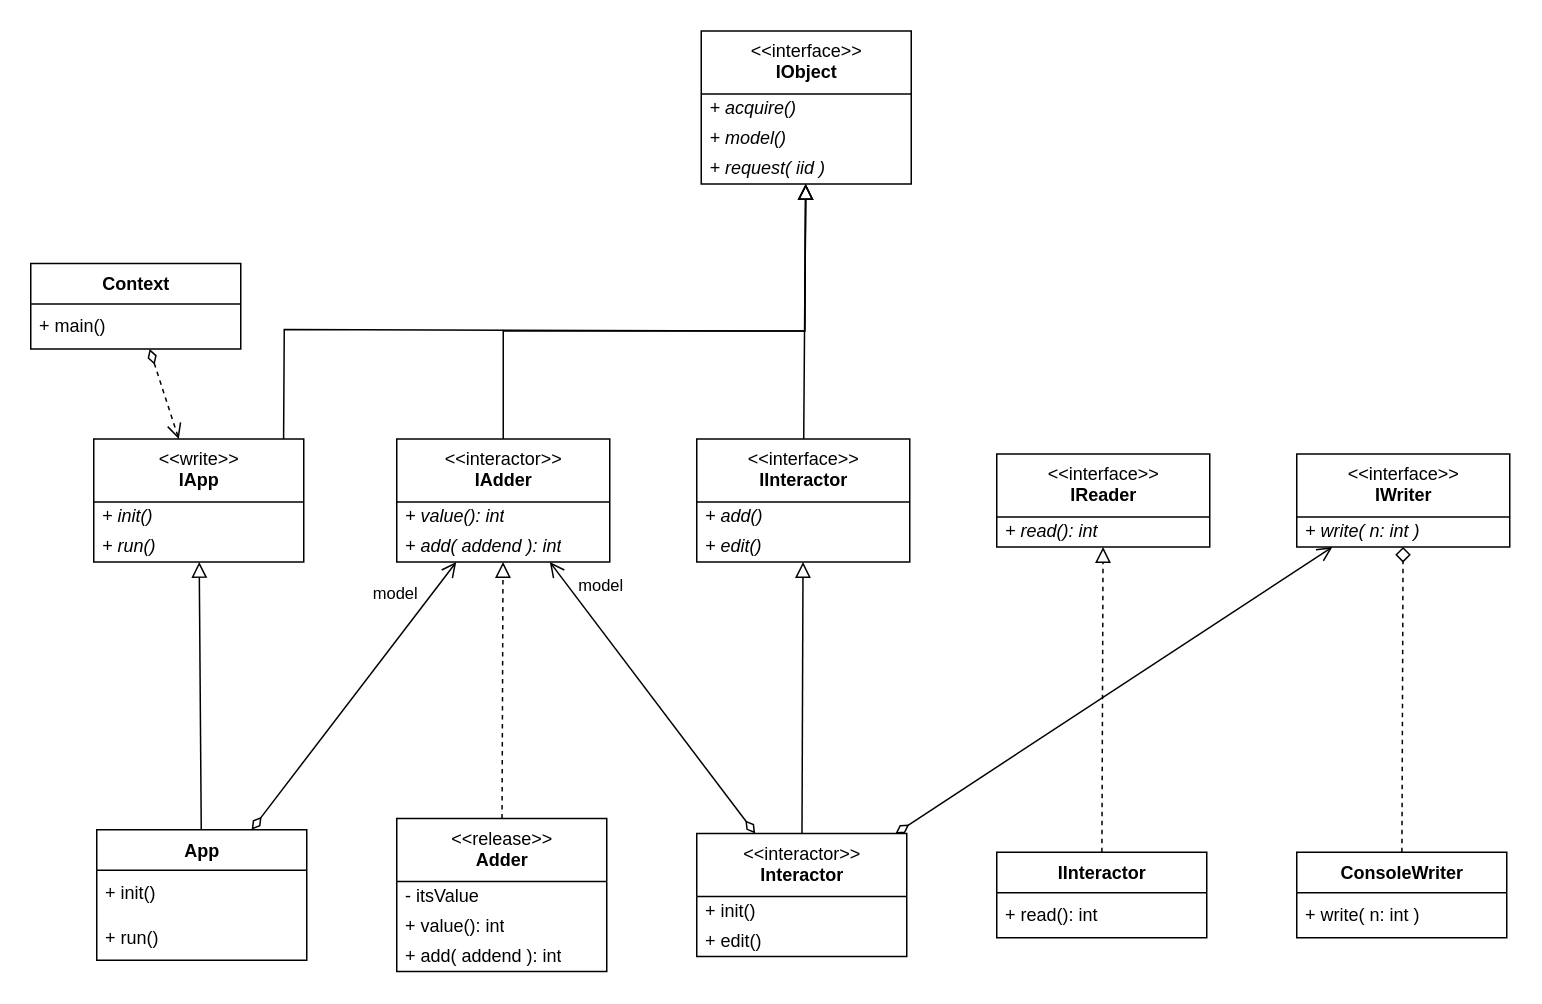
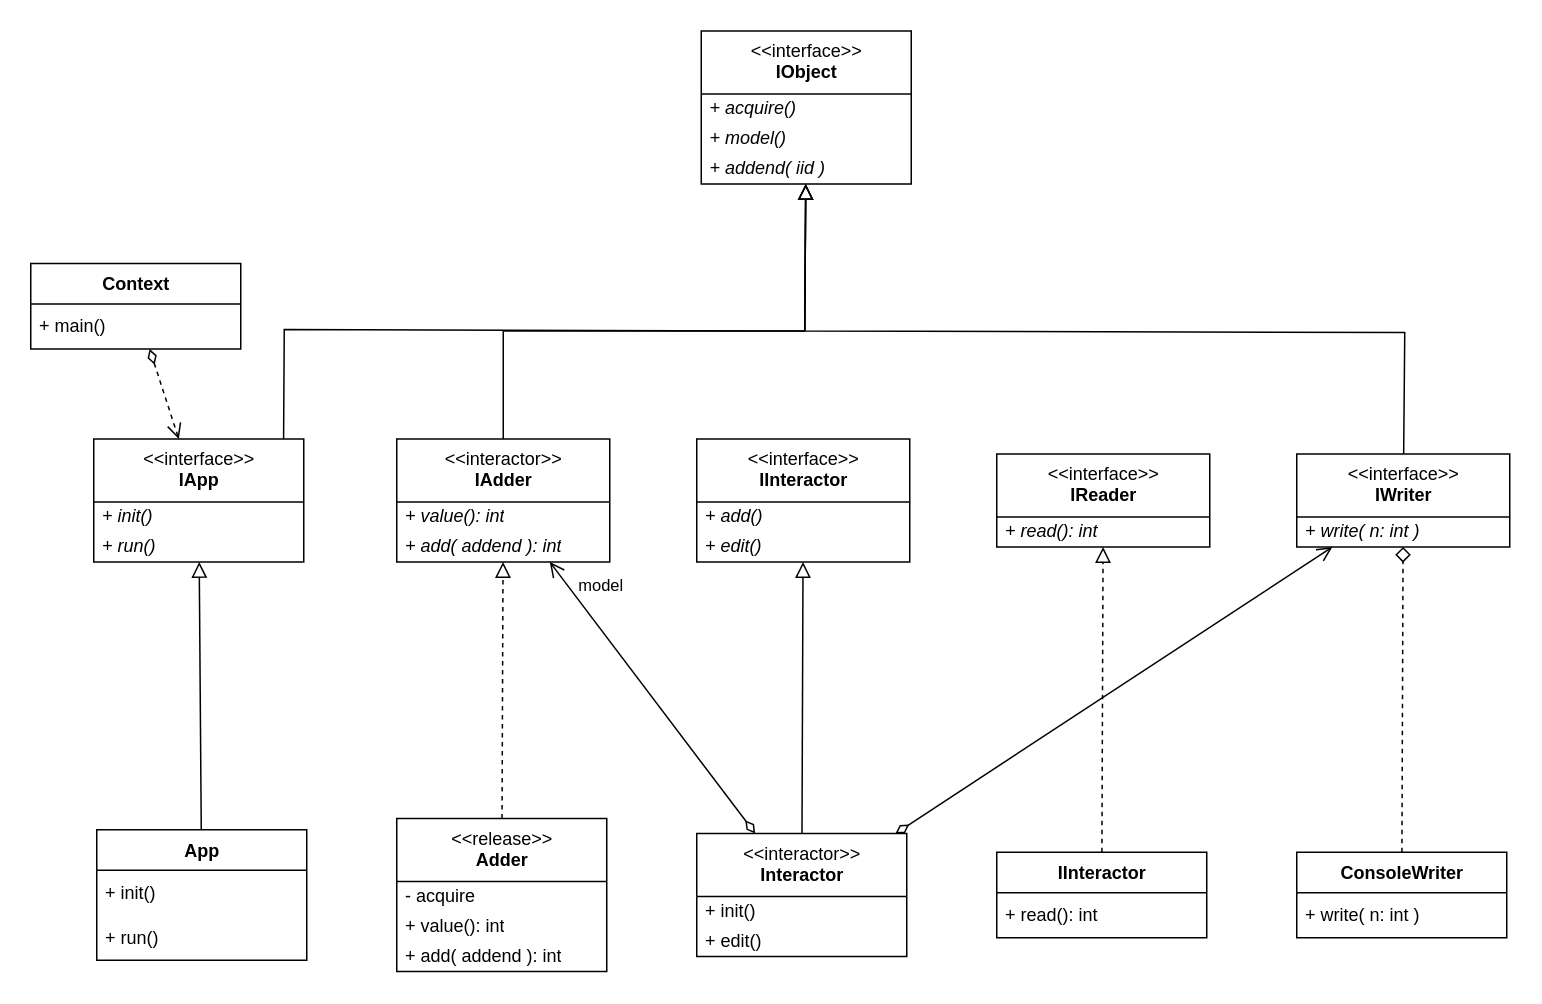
  <mxCell id="0" />
  <mxCell id="1" parent="0" />
  <mxCell id="2" value="&amp;lt;&amp;lt;interface&amp;gt;&amp;gt;&lt;br&gt;&lt;b&gt;IObject&lt;/b&gt;" style="swimlane;fontStyle=0;align=center;verticalAlign=top;childLayout=stackLayout;horizontal=1;startSize=42;horizontalStack=0;resizeParent=1;resizeParentMax=0;resizeLast=0;collapsible=0;marginBottom=0;html=1;" vertex="1" parent="1"><mxGeometry x="467" y="20" width="140" height="102" as="geometry" /></mxCell>
  <mxCell id="3" value="+ acquire()" style="text;html=1;strokeColor=none;fillColor=none;align=left;verticalAlign=middle;spacingLeft=4;spacingRight=4;overflow=hidden;rotatable=0;points=[[0,0.5],[1,0.5]];portConstraint=eastwest;fontStyle=2" vertex="1" parent="2"><mxGeometry y="42" width="140" height="20" as="geometry" /></mxCell>
  <mxCell id="4" value="+ model()" style="text;html=1;strokeColor=none;fillColor=none;align=left;verticalAlign=middle;spacingLeft=4;spacingRight=4;overflow=hidden;rotatable=0;points=[[0,0.5],[1,0.5]];portConstraint=eastwest;fontStyle=2" vertex="1" parent="2"><mxGeometry y="62" width="140" height="20" as="geometry" /></mxCell>
- <mxCell id="5" value="+ request( iid )" style="text;html=1;strokeColor=none;fillColor=none;align=left;verticalAlign=middle;spacingLeft=4;spacingRight=4;overflow=hidden;rotatable=0;points=[[0,0.5],[1,0.5]];portConstraint=eastwest;fontStyle=2" vertex="1" parent="2"><mxGeometry y="82" width="140" height="20" as="geometry" /></mxCell>
+ <mxCell id="5" value="+ addend( iid )" style="text;html=1;strokeColor=none;fillColor=none;align=left;verticalAlign=middle;spacingLeft=4;spacingRight=4;overflow=hidden;rotatable=0;points=[[0,0.5],[1,0.5]];portConstraint=eastwest;fontStyle=2" vertex="1" parent="2"><mxGeometry y="82" width="140" height="20" as="geometry" /></mxCell>
  <mxCell id="6" value="&lt;b&gt;Context&lt;/b&gt;" style="swimlane;fontStyle=0;align=center;verticalAlign=top;childLayout=stackLayout;horizontal=1;startSize=27;horizontalStack=0;resizeParent=1;resizeParentMax=0;resizeLast=0;collapsible=0;marginBottom=0;html=1;" vertex="1" parent="1"><mxGeometry x="20" y="175" width="140" height="57" as="geometry" /></mxCell>
  <mxCell id="7" value="+ main()" style="text;html=1;strokeColor=none;fillColor=none;align=left;verticalAlign=middle;spacingLeft=4;spacingRight=4;overflow=hidden;rotatable=0;points=[[0,0.5],[1,0.5]];portConstraint=eastwest;" vertex="1" parent="6"><mxGeometry y="27" width="140" height="30" as="geometry" /></mxCell>
  <mxCell id="8" value="&lt;b&gt;App&lt;/b&gt;" style="swimlane;fontStyle=0;align=center;verticalAlign=top;childLayout=stackLayout;horizontal=1;startSize=27;horizontalStack=0;resizeParent=1;resizeParentMax=0;resizeLast=0;collapsible=0;marginBottom=0;html=1;" vertex="1" parent="1"><mxGeometry x="64" y="552.5" width="140" height="87" as="geometry" /></mxCell>
  <mxCell id="9" value="+ init()" style="text;html=1;strokeColor=none;fillColor=none;align=left;verticalAlign=middle;spacingLeft=4;spacingRight=4;overflow=hidden;rotatable=0;points=[[0,0.5],[1,0.5]];portConstraint=eastwest;" vertex="1" parent="8"><mxGeometry y="27" width="140" height="30" as="geometry" /></mxCell>
  <mxCell id="10" value="+ run()" style="text;html=1;strokeColor=none;fillColor=none;align=left;verticalAlign=middle;spacingLeft=4;spacingRight=4;overflow=hidden;rotatable=0;points=[[0,0.5],[1,0.5]];portConstraint=eastwest;" vertex="1" parent="8"><mxGeometry y="57" width="140" height="30" as="geometry" /></mxCell>
  <mxCell id="11" value="&amp;lt;&amp;lt;release&amp;gt;&amp;gt;&lt;br&gt;&lt;b&gt;Adder&lt;/b&gt;" style="swimlane;fontStyle=0;align=center;verticalAlign=top;childLayout=stackLayout;horizontal=1;startSize=42;horizontalStack=0;resizeParent=1;resizeParentMax=0;resizeLast=0;collapsible=0;marginBottom=0;html=1;" vertex="1" parent="1"><mxGeometry x="264" y="545" width="140" height="102" as="geometry" /></mxCell>
- <mxCell id="12" value="- itsValue" style="text;html=1;strokeColor=none;fillColor=none;align=left;verticalAlign=middle;spacingLeft=4;spacingRight=4;overflow=hidden;rotatable=0;points=[[0,0.5],[1,0.5]];portConstraint=eastwest;fontStyle=0" vertex="1" parent="11"><mxGeometry y="42" width="140" height="20" as="geometry" /></mxCell>
+ <mxCell id="12" value="- acquire" style="text;html=1;strokeColor=none;fillColor=none;align=left;verticalAlign=middle;spacingLeft=4;spacingRight=4;overflow=hidden;rotatable=0;points=[[0,0.5],[1,0.5]];portConstraint=eastwest;fontStyle=0" vertex="1" parent="11"><mxGeometry y="42" width="140" height="20" as="geometry" /></mxCell>
  <mxCell id="13" value="+ value(): int" style="text;html=1;strokeColor=none;fillColor=none;align=left;verticalAlign=middle;spacingLeft=4;spacingRight=4;overflow=hidden;rotatable=0;points=[[0,0.5],[1,0.5]];portConstraint=eastwest;fontStyle=0" vertex="1" parent="11"><mxGeometry y="62" width="140" height="20" as="geometry" /></mxCell>
  <mxCell id="14" value="+ add( addend ): int" style="text;html=1;strokeColor=none;fillColor=none;align=left;verticalAlign=middle;spacingLeft=4;spacingRight=4;overflow=hidden;rotatable=0;points=[[0,0.5],[1,0.5]];portConstraint=eastwest;fontStyle=0" vertex="1" parent="11"><mxGeometry y="82" width="140" height="20" as="geometry" /></mxCell>
  <mxCell id="15" value="&amp;lt;&amp;lt;interactor&amp;gt;&amp;gt;&lt;br&gt;&lt;b&gt;Interactor&lt;/b&gt;" style="swimlane;fontStyle=0;align=center;verticalAlign=top;childLayout=stackLayout;horizontal=1;startSize=42;horizontalStack=0;resizeParent=1;resizeParentMax=0;resizeLast=0;collapsible=0;marginBottom=0;html=1;" vertex="1" parent="1"><mxGeometry x="464" y="555" width="140" height="82" as="geometry" /></mxCell>
  <mxCell id="16" value="+ init()" style="text;html=1;strokeColor=none;fillColor=none;align=left;verticalAlign=middle;spacingLeft=4;spacingRight=4;overflow=hidden;rotatable=0;points=[[0,0.5],[1,0.5]];portConstraint=eastwest;fontStyle=0" vertex="1" parent="15"><mxGeometry y="42" width="140" height="20" as="geometry" /></mxCell>
  <mxCell id="17" value="+ edit()" style="text;html=1;strokeColor=none;fillColor=none;align=left;verticalAlign=middle;spacingLeft=4;spacingRight=4;overflow=hidden;rotatable=0;points=[[0,0.5],[1,0.5]];portConstraint=eastwest;fontStyle=0" vertex="1" parent="15"><mxGeometry y="62" width="140" height="20" as="geometry" /></mxCell>
  <mxCell id="18" value="&lt;b&gt;IInteractor&lt;/b&gt;" style="swimlane;fontStyle=0;align=center;verticalAlign=top;childLayout=stackLayout;horizontal=1;startSize=27;horizontalStack=0;resizeParent=1;resizeParentMax=0;resizeLast=0;collapsible=0;marginBottom=0;html=1;" vertex="1" parent="1"><mxGeometry x="664" y="567.5" width="140" height="57" as="geometry" /></mxCell>
  <mxCell id="19" value="+ read(): int" style="text;html=1;strokeColor=none;fillColor=none;align=left;verticalAlign=middle;spacingLeft=4;spacingRight=4;overflow=hidden;rotatable=0;points=[[0,0.5],[1,0.5]];portConstraint=eastwest;" vertex="1" parent="18"><mxGeometry y="27" width="140" height="30" as="geometry" /></mxCell>
  <mxCell id="20" value="&lt;b&gt;ConsoleWriter&lt;/b&gt;" style="swimlane;fontStyle=0;align=center;verticalAlign=top;childLayout=stackLayout;horizontal=1;startSize=27;horizontalStack=0;resizeParent=1;resizeParentMax=0;resizeLast=0;collapsible=0;marginBottom=0;html=1;" vertex="1" parent="1"><mxGeometry x="864" y="567.5" width="140" height="57" as="geometry" /></mxCell>
  <mxCell id="21" value="+ write( n: int )" style="text;html=1;strokeColor=none;fillColor=none;align=left;verticalAlign=middle;spacingLeft=4;spacingRight=4;overflow=hidden;rotatable=0;points=[[0,0.5],[1,0.5]];portConstraint=eastwest;" vertex="1" parent="20"><mxGeometry y="27" width="140" height="30" as="geometry" /></mxCell>
- <mxCell id="22" value="&amp;lt;&amp;lt;write&amp;gt;&amp;gt;&lt;br&gt;&lt;b&gt;IApp&lt;/b&gt;" style="swimlane;fontStyle=0;align=center;verticalAlign=top;childLayout=stackLayout;horizontal=1;startSize=42;horizontalStack=0;resizeParent=1;resizeParentMax=0;resizeLast=0;collapsible=0;marginBottom=0;html=1;" vertex="1" parent="1"><mxGeometry x="62" y="292" width="140" height="82" as="geometry" /></mxCell>
+ <mxCell id="22" value="&amp;lt;&amp;lt;interface&amp;gt;&amp;gt;&lt;br&gt;&lt;b&gt;IApp&lt;/b&gt;" style="swimlane;fontStyle=0;align=center;verticalAlign=top;childLayout=stackLayout;horizontal=1;startSize=42;horizontalStack=0;resizeParent=1;resizeParentMax=0;resizeLast=0;collapsible=0;marginBottom=0;html=1;" vertex="1" parent="1"><mxGeometry x="62" y="292" width="140" height="82" as="geometry" /></mxCell>
  <mxCell id="23" value="+ init()" style="text;html=1;strokeColor=none;fillColor=none;align=left;verticalAlign=middle;spacingLeft=4;spacingRight=4;overflow=hidden;rotatable=0;points=[[0,0.5],[1,0.5]];portConstraint=eastwest;fontStyle=2" vertex="1" parent="22"><mxGeometry y="42" width="140" height="20" as="geometry" /></mxCell>
  <mxCell id="24" value="+ run()" style="text;html=1;strokeColor=none;fillColor=none;align=left;verticalAlign=middle;spacingLeft=4;spacingRight=4;overflow=hidden;rotatable=0;points=[[0,0.5],[1,0.5]];portConstraint=eastwest;fontStyle=2" vertex="1" parent="22"><mxGeometry y="62" width="140" height="20" as="geometry" /></mxCell>
  <mxCell id="25" value="" style="endArrow=open;startArrow=diamondThin;endFill=0;startFill=0;html=1;verticalAlign=bottom;labelBackgroundColor=none;strokeWidth=1;startSize=8;endSize=8;rounded=0;fontColor=none;noLabel=1;dashed=1;" edge="1" parent="1" source="6" target="22"><mxGeometry width="160" relative="1" as="geometry"><mxPoint x="123" y="-260" as="sourcePoint" /><mxPoint x="71.241" y="-24" as="targetPoint" /></mxGeometry></mxCell>
  <mxCell id="26" value="" style="endArrow=block;html=1;rounded=0;align=center;verticalAlign=bottom;endFill=0;labelBackgroundColor=none;endSize=8;fontColor=none;exitX=0.904;exitY=0;exitDx=0;exitDy=0;exitPerimeter=0;" edge="1" parent="1" source="22" target="2"><mxGeometry relative="1" as="geometry"><mxPoint x="187" y="292" as="sourcePoint" /><mxPoint x="151" y="51" as="targetPoint" /><Array as="points"><mxPoint x="189" y="219" /><mxPoint x="536" y="220" /></Array></mxGeometry></mxCell>
  <mxCell id="27" value="" style="endArrow=block;startArrow=none;endFill=0;startFill=0;endSize=8;html=1;verticalAlign=bottom;dashed=0;labelBackgroundColor=none;rounded=0;" edge="1" parent="1" source="8" target="22"><mxGeometry width="160" relative="1" as="geometry"><mxPoint x="41" y="111" as="sourcePoint" /><mxPoint x="41" y="51" as="targetPoint" /></mxGeometry></mxCell>
  <mxCell id="28" value="&amp;lt;&amp;lt;interface&amp;gt;&amp;gt;&lt;br&gt;&lt;b&gt;IInteractor&lt;/b&gt;" style="swimlane;fontStyle=0;align=center;verticalAlign=top;childLayout=stackLayout;horizontal=1;startSize=42;horizontalStack=0;resizeParent=1;resizeParentMax=0;resizeLast=0;collapsible=0;marginBottom=0;html=1;" vertex="1" parent="1"><mxGeometry x="464" y="292" width="142" height="82" as="geometry" /></mxCell>
  <mxCell id="29" value="+ add()" style="text;html=1;strokeColor=none;fillColor=none;align=left;verticalAlign=middle;spacingLeft=4;spacingRight=4;overflow=hidden;rotatable=0;points=[[0,0.5],[1,0.5]];portConstraint=eastwest;fontStyle=2" vertex="1" parent="28"><mxGeometry y="42" width="142" height="20" as="geometry" /></mxCell>
  <mxCell id="30" value="+ edit()" style="text;html=1;strokeColor=none;fillColor=none;align=left;verticalAlign=middle;spacingLeft=4;spacingRight=4;overflow=hidden;rotatable=0;points=[[0,0.5],[1,0.5]];portConstraint=eastwest;fontStyle=2" vertex="1" parent="28"><mxGeometry y="62" width="142" height="20" as="geometry" /></mxCell>
  <mxCell id="31" value="&amp;lt;&amp;lt;interface&amp;gt;&amp;gt;&lt;br&gt;&lt;b&gt;IReader&lt;/b&gt;" style="swimlane;fontStyle=0;align=center;verticalAlign=top;childLayout=stackLayout;horizontal=1;startSize=42;horizontalStack=0;resizeParent=1;resizeParentMax=0;resizeLast=0;collapsible=0;marginBottom=0;html=1;" vertex="1" parent="1"><mxGeometry x="664" y="302" width="142" height="62" as="geometry" /></mxCell>
  <mxCell id="32" value="+ read(): int" style="text;html=1;strokeColor=none;fillColor=none;align=left;verticalAlign=middle;spacingLeft=4;spacingRight=4;overflow=hidden;rotatable=0;points=[[0,0.5],[1,0.5]];portConstraint=eastwest;fontStyle=2" vertex="1" parent="31"><mxGeometry y="42" width="142" height="20" as="geometry" /></mxCell>
  <mxCell id="33" value="&amp;lt;&amp;lt;interface&amp;gt;&amp;gt;&lt;br&gt;&lt;b&gt;IWriter&lt;/b&gt;" style="swimlane;fontStyle=0;align=center;verticalAlign=top;childLayout=stackLayout;horizontal=1;startSize=42;horizontalStack=0;resizeParent=1;resizeParentMax=0;resizeLast=0;collapsible=0;marginBottom=0;html=1;" vertex="1" parent="1"><mxGeometry x="864" y="302" width="142" height="62" as="geometry" /></mxCell>
  <mxCell id="34" value="+ write( n: int )" style="text;html=1;strokeColor=none;fillColor=none;align=left;verticalAlign=middle;spacingLeft=4;spacingRight=4;overflow=hidden;rotatable=0;points=[[0,0.5],[1,0.5]];portConstraint=eastwest;fontStyle=2" vertex="1" parent="33"><mxGeometry y="42" width="142" height="20" as="geometry" /></mxCell>
  <mxCell id="35" value="" style="endArrow=block;html=1;rounded=0;align=center;verticalAlign=bottom;endFill=0;labelBackgroundColor=none;endSize=8;fontColor=none;" edge="1" parent="1" target="2"><mxGeometry relative="1" as="geometry"><mxPoint x="335" y="296" as="sourcePoint" /><mxPoint x="536.655" y="126" as="targetPoint" /><Array as="points"><mxPoint x="335" y="220" /><mxPoint x="536" y="220" /></Array></mxGeometry></mxCell>
- <mxCell id="36" value="" style="endArrow=block;html=1;rounded=0;align=center;verticalAlign=bottom;endFill=0;labelBackgroundColor=none;endSize=8;fontColor=none;" edge="1" parent="1" source="28" target="2"><mxGeometry relative="1" as="geometry"><mxPoint x="538.429" y="258" as="sourcePoint" /><mxPoint x="545.223" y="63" as="targetPoint" /></mxGeometry></mxCell>
+ <mxCell id="37" value="" style="endArrow=block;html=1;rounded=0;align=center;verticalAlign=bottom;endFill=0;labelBackgroundColor=none;endSize=8;fontColor=none;" edge="1" parent="1" source="33" target="2"><mxGeometry relative="1" as="geometry"><mxPoint x="840.568" y="208" as="sourcePoint" /><mxPoint x="617" y="58.735" as="targetPoint" /><Array as="points"><mxPoint x="936" y="221" /><mxPoint x="536" y="220" /></Array></mxGeometry></mxCell>
  <mxCell id="38" value="" style="endArrow=block;startArrow=none;endFill=0;startFill=0;endSize=8;html=1;verticalAlign=bottom;dashed=1;labelBackgroundColor=none;rounded=0;" edge="1" parent="1" source="11" target="45"><mxGeometry width="160" relative="1" as="geometry"><mxPoint x="323.594" y="371" as="sourcePoint" /><mxPoint x="341.785" y="251" as="targetPoint" /></mxGeometry></mxCell>
  <mxCell id="39" value="" style="endArrow=block;startArrow=none;endFill=0;startFill=0;endSize=8;html=1;verticalAlign=bottom;dashed=0;labelBackgroundColor=none;rounded=0;" edge="1" parent="1" source="15" target="28"><mxGeometry width="160" relative="1" as="geometry"><mxPoint x="532.684" y="381" as="sourcePoint" /><mxPoint x="534.842" y="340" as="targetPoint" /></mxGeometry></mxCell>
  <mxCell id="40" value="" style="endArrow=block;startArrow=none;endFill=0;startFill=0;endSize=8;html=1;verticalAlign=bottom;dashed=1;labelBackgroundColor=none;rounded=0;" edge="1" parent="1" source="18" target="31"><mxGeometry width="160" relative="1" as="geometry"><mxPoint x="729.328" y="381" as="sourcePoint" /><mxPoint x="727.672" y="280" as="targetPoint" /></mxGeometry></mxCell>
  <mxCell id="41" value="" style="endArrow=diamond;startArrow=none;endFill=0;startFill=0;endSize=8;html=1;verticalAlign=bottom;dashed=1;labelBackgroundColor=none;rounded=0;" edge="1" parent="1" source="20" target="33"><mxGeometry width="160" relative="1" as="geometry"><mxPoint x="904.437" y="378.5" as="sourcePoint" /><mxPoint x="890.875" y="270" as="targetPoint" /></mxGeometry></mxCell>
- <mxCell id="42" value="" style="endArrow=open;startArrow=diamondThin;endFill=0;startFill=0;html=1;verticalAlign=bottom;labelBackgroundColor=none;strokeWidth=1;startSize=8;endSize=8;rounded=0;fontColor=none;noLabel=1;" edge="1" parent="1" source="8" target="45"><mxGeometry width="160" relative="1" as="geometry"><mxPoint x="162.089" y="361" as="sourcePoint" /><mxPoint x="297.521" y="251" as="targetPoint" /></mxGeometry></mxCell>
- <mxCell id="43" value="model" style="edgeLabel;html=1;align=center;verticalAlign=bottom;resizable=0;points=[];" vertex="1" connectable="0" parent="42"><mxGeometry x="0.75" y="1" relative="1" as="geometry"><mxPoint x="-24" y="8" as="offset" /></mxGeometry></mxCell>
  <mxCell id="44" value="" style="endArrow=open;startArrow=diamondThin;endFill=0;startFill=0;html=1;verticalAlign=bottom;labelBackgroundColor=none;strokeWidth=1;startSize=8;endSize=8;rounded=0;fontColor=none;noLabel=1;" edge="1" parent="1" source="15" target="33"><mxGeometry width="160" relative="1" as="geometry"><mxPoint x="765.175" y="381" as="sourcePoint" /><mxPoint x="860.404" y="270" as="targetPoint" /></mxGeometry></mxCell>
  <mxCell id="45" value="&amp;lt;&amp;lt;interactor&amp;gt;&amp;gt;&lt;br&gt;&lt;b&gt;IAdder&lt;/b&gt;" style="swimlane;fontStyle=0;align=center;verticalAlign=top;childLayout=stackLayout;horizontal=1;startSize=42;horizontalStack=0;resizeParent=1;resizeParentMax=0;resizeLast=0;collapsible=0;marginBottom=0;html=1;" vertex="1" parent="1"><mxGeometry x="264" y="292" width="142" height="82" as="geometry" /></mxCell>
  <mxCell id="46" value="+ value(): int" style="text;html=1;strokeColor=none;fillColor=none;align=left;verticalAlign=middle;spacingLeft=4;spacingRight=4;overflow=hidden;rotatable=0;points=[[0,0.5],[1,0.5]];portConstraint=eastwest;fontStyle=2" vertex="1" parent="45"><mxGeometry y="42" width="142" height="20" as="geometry" /></mxCell>
  <mxCell id="47" value="+ add( addend ): int" style="text;html=1;strokeColor=none;fillColor=none;align=left;verticalAlign=middle;spacingLeft=4;spacingRight=4;overflow=hidden;rotatable=0;points=[[0,0.5],[1,0.5]];portConstraint=eastwest;fontStyle=2" vertex="1" parent="45"><mxGeometry y="62" width="142" height="20" as="geometry" /></mxCell>
  <mxCell id="48" value="" style="endArrow=open;startArrow=diamondThin;endFill=0;startFill=0;html=1;verticalAlign=bottom;labelBackgroundColor=none;strokeWidth=1;startSize=8;endSize=8;rounded=0;fontColor=none;noLabel=1;" edge="1" parent="1" source="15" target="45"><mxGeometry width="160" relative="1" as="geometry"><mxPoint x="174.15" y="562.5" as="sourcePoint" /><mxPoint x="316.583" y="357" as="targetPoint" /></mxGeometry></mxCell>
  <mxCell id="49" value="model" style="edgeLabel;html=1;align=center;verticalAlign=bottom;resizable=0;points=[];" vertex="1" connectable="0" parent="48"><mxGeometry x="0.75" y="1" relative="1" as="geometry"><mxPoint x="17" y="1" as="offset" /></mxGeometry></mxCell>
